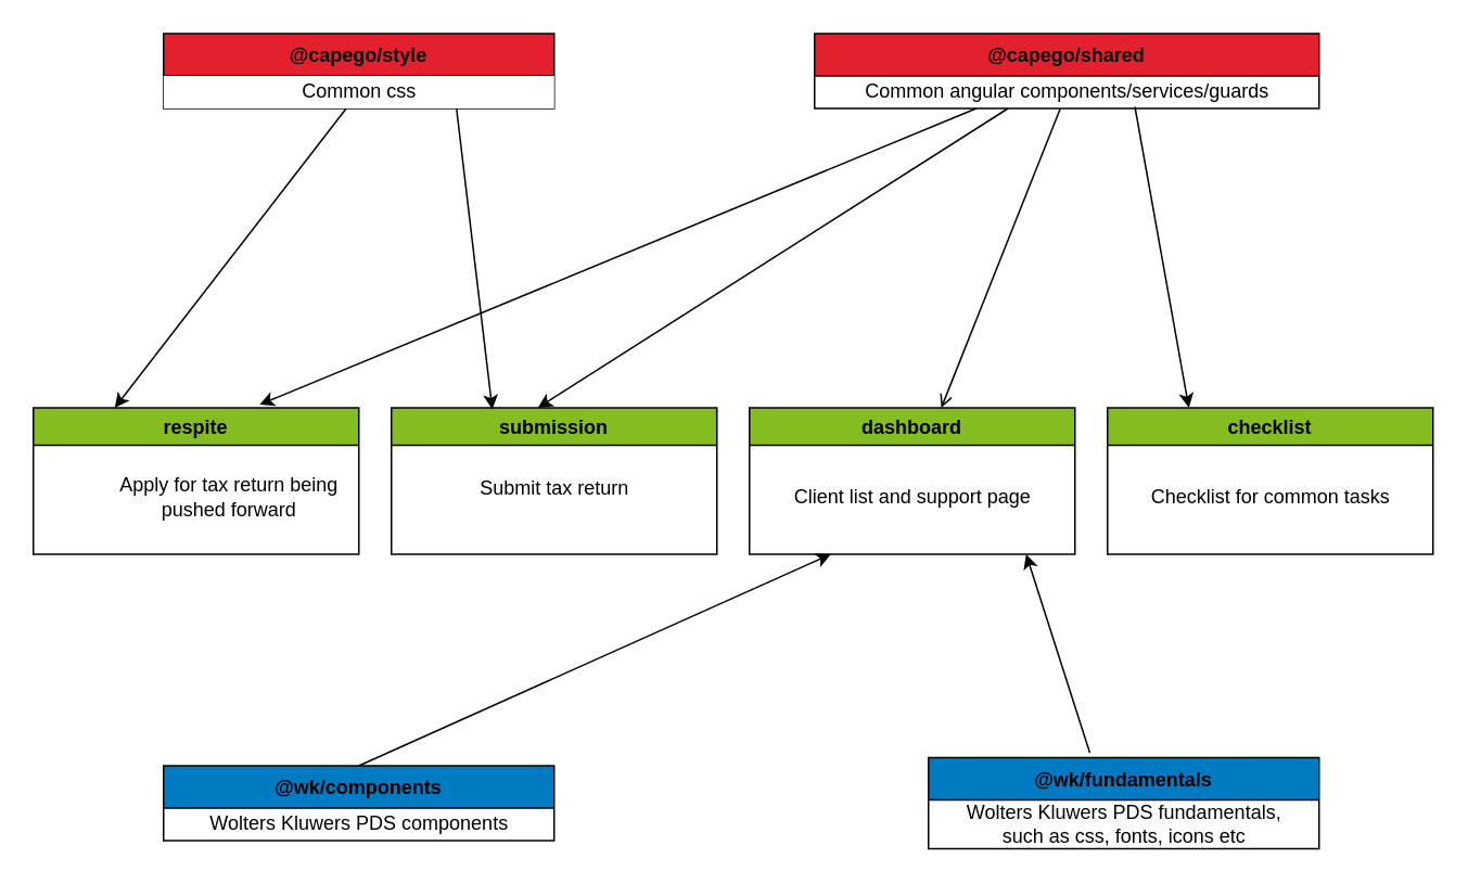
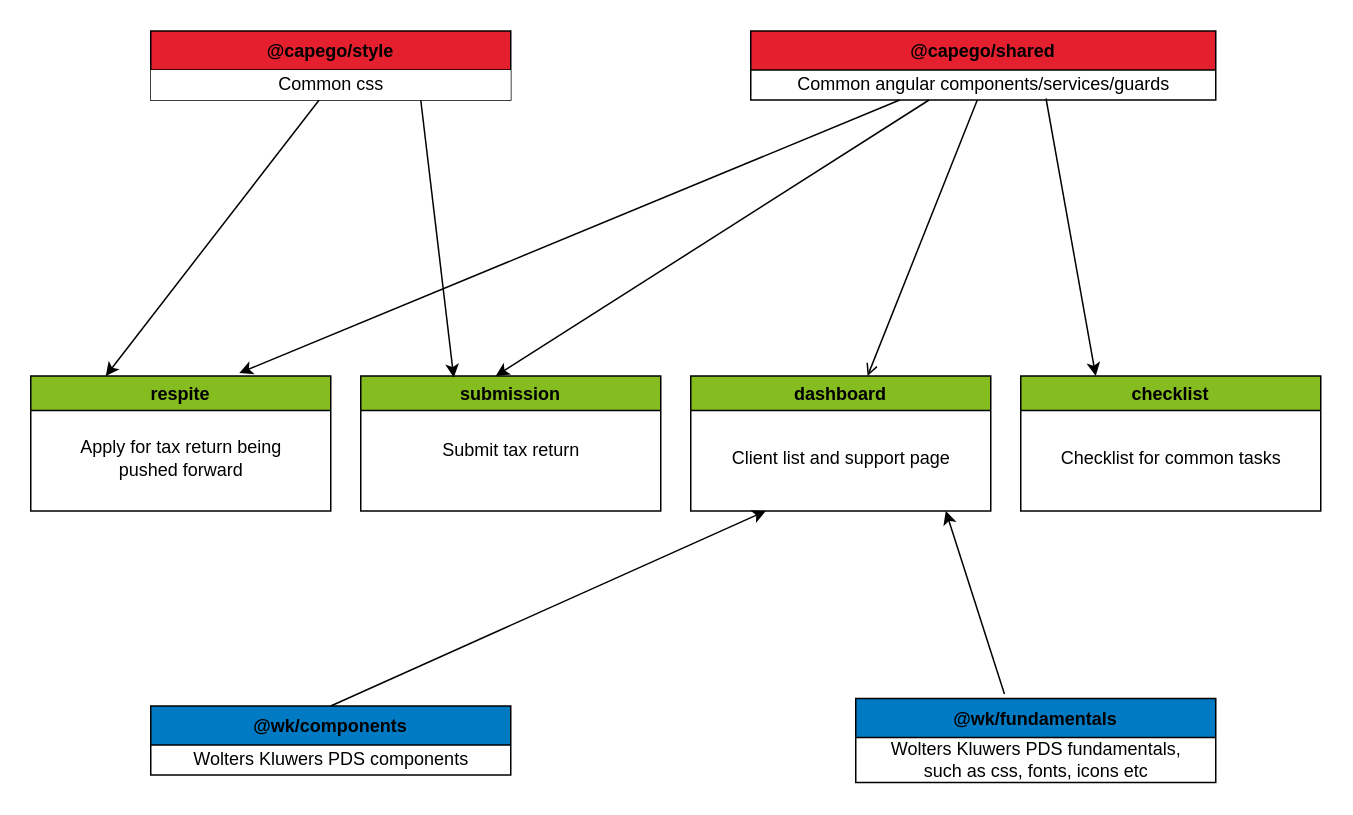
  <mxCell id="0" />
  <mxCell id="1" parent="0" />
  <mxCell id="2" value="respite" style="swimlane;fillColor=#85BC20;" vertex="1" parent="1"><mxGeometry x="20" y="250" width="200" height="90" as="geometry" /></mxCell>
- <mxCell id="3" value="Apply for tax return being &lt;br&gt;pushed forward" style="text;html=1;align=center;verticalAlign=middle;resizable=0;points=[];autosize=1;strokeColor=none;" vertex="1" parent="2"><mxGeometry x="45" y="40" width="150" height="30" as="geometry" /></mxCell>
+ <mxCell id="3" value="Apply for tax return being &lt;br&gt;pushed forward" style="text;html=1;align=center;verticalAlign=middle;resizable=0;points=[];autosize=1;strokeColor=none;" vertex="1" parent="2"><mxGeometry x="25" y="40" width="150" height="30" as="geometry" /></mxCell>
  <mxCell id="4" value="submission" style="swimlane;fillColor=#85BC20;" vertex="1" parent="1"><mxGeometry x="240" y="250" width="200" height="90" as="geometry" /></mxCell>
  <mxCell id="5" value="Submit tax return" style="text;html=1;align=center;verticalAlign=middle;resizable=0;points=[];autosize=1;strokeColor=none;" vertex="1" parent="4"><mxGeometry x="45" y="40" width="110" height="20" as="geometry" /></mxCell>
  <mxCell id="6" value="dashboard" style="swimlane;fillColor=#85BC20;" vertex="1" parent="1"><mxGeometry x="460" y="250" width="200" height="90" as="geometry" /></mxCell>
  <mxCell id="7" value="Client list and support page" style="text;html=1;align=center;verticalAlign=middle;resizable=0;points=[];autosize=1;strokeColor=none;" vertex="1" parent="6"><mxGeometry x="20" y="45" width="160" height="20" as="geometry" /></mxCell>
  <mxCell id="8" value="@capego/shared" style="swimlane;fontStyle=1;childLayout=stackLayout;horizontal=1;startSize=26;horizontalStack=0;resizeParent=1;resizeParentMax=0;resizeLast=0;collapsible=1;marginBottom=0;fillColor=#E5202E;" vertex="1" parent="1"><mxGeometry x="500" y="20" width="310" height="46" as="geometry" /></mxCell>
  <mxCell id="9" value="Common angular components/services/guards&lt;br&gt;" style="text;html=1;align=center;verticalAlign=middle;resizable=0;points=[];autosize=1;strokeColor=none;" vertex="1" parent="8"><mxGeometry y="26" width="310" height="20" as="geometry" /></mxCell>
  <mxCell id="10" value="" style="endArrow=classic;html=1;entryX=0.695;entryY=-0.022;entryDx=0;entryDy=0;entryPerimeter=0;" edge="1" parent="1" source="8" target="2"><mxGeometry width="50" height="50" relative="1" as="geometry"><mxPoint x="340" y="160" as="sourcePoint" /><mxPoint x="200" y="180" as="targetPoint" /></mxGeometry></mxCell>
  <mxCell id="11" value="" style="endArrow=classic;html=1;entryX=0.45;entryY=0;entryDx=0;entryDy=0;entryPerimeter=0;" edge="1" parent="1" source="8" target="4"><mxGeometry width="50" height="50" relative="1" as="geometry"><mxPoint x="400" y="155.765" as="sourcePoint" /><mxPoint x="259" y="258.02" as="targetPoint" /></mxGeometry></mxCell>
  <mxCell id="12" value="" style="endArrow=open;html=1;" edge="1" parent="1" source="9" target="6"><mxGeometry width="50" height="50" relative="1" as="geometry"><mxPoint x="470" y="106" as="sourcePoint" /><mxPoint x="590" y="209" as="targetPoint" /></mxGeometry></mxCell>
  <mxCell id="13" value="" style="endArrow=classic;html=1;entryX=0.25;entryY=0;entryDx=0;entryDy=0;" edge="1" parent="1" source="16" target="2"><mxGeometry width="50" height="50" relative="1" as="geometry"><mxPoint x="188.75" y="470" as="sourcePoint" /><mxPoint x="70" y="349" as="targetPoint" /></mxGeometry></mxCell>
  <mxCell id="14" value="" style="endArrow=classic;html=1;exitX=0.75;exitY=1;exitDx=0;exitDy=0;entryX=0.31;entryY=0.011;entryDx=0;entryDy=0;entryPerimeter=0;" edge="1" parent="1" source="15" target="4"><mxGeometry width="50" height="50" relative="1" as="geometry"><mxPoint x="260" y="470" as="sourcePoint" /><mxPoint x="260" y="350" as="targetPoint" /></mxGeometry></mxCell>
  <mxCell id="15" value="@capego/style" style="swimlane;fontStyle=1;childLayout=stackLayout;horizontal=1;startSize=26;horizontalStack=0;resizeParent=1;resizeParentMax=0;resizeLast=0;collapsible=1;marginBottom=0;fillColor=#E5202E;" vertex="1" parent="1"><mxGeometry x="100" y="20" width="240" height="46" as="geometry" /></mxCell>
  <mxCell id="16" value="Common css" style="text;html=1;align=center;verticalAlign=middle;resizable=0;points=[];autosize=1;strokeColor=none;fillColor=#FFFFFF;" vertex="1" parent="15"><mxGeometry y="26" width="240" height="20" as="geometry" /></mxCell>
  <mxCell id="17" value="checklist" style="swimlane;fillColor=#85BC20;" vertex="1" parent="1"><mxGeometry x="680" y="250" width="200" height="90" as="geometry" /></mxCell>
  <mxCell id="18" value="Checklist for common tasks" style="text;html=1;align=center;verticalAlign=middle;resizable=0;points=[];autosize=1;strokeColor=none;" vertex="1" parent="17"><mxGeometry x="20" y="45" width="160" height="20" as="geometry" /></mxCell>
  <mxCell id="19" value="" style="endArrow=classic;html=1;entryX=0.25;entryY=0;entryDx=0;entryDy=0;exitX=0.635;exitY=0.95;exitDx=0;exitDy=0;exitPerimeter=0;" edge="1" parent="1" source="9" target="17"><mxGeometry width="50" height="50" relative="1" as="geometry"><mxPoint x="500.002" y="66" as="sourcePoint" /><mxPoint x="588.537" y="250" as="targetPoint" /></mxGeometry></mxCell>
  <mxCell id="20" value="@wk/components" style="swimlane;fontStyle=1;childLayout=stackLayout;horizontal=1;startSize=26;horizontalStack=0;resizeParent=1;resizeParentMax=0;resizeLast=0;collapsible=1;marginBottom=0;fillColor=#007AC3;" vertex="1" parent="1"><mxGeometry x="100" y="470" width="240" height="46" as="geometry" /></mxCell>
  <mxCell id="21" value="Wolters Kluwers PDS components" style="text;html=1;align=center;verticalAlign=middle;resizable=0;points=[];autosize=1;strokeColor=none;" vertex="1" parent="20"><mxGeometry y="26" width="240" height="20" as="geometry" /></mxCell>
  <mxCell id="22" value="" style="endArrow=classic;html=1;exitX=0.5;exitY=0;exitDx=0;exitDy=0;entryX=0.25;entryY=1;entryDx=0;entryDy=0;" edge="1" parent="1" source="20" target="6"><mxGeometry width="50" height="50" relative="1" as="geometry"><mxPoint x="540" y="470" as="sourcePoint" /><mxPoint x="620" y="340" as="targetPoint" /></mxGeometry></mxCell>
  <mxCell id="23" value="@wk/fundamentals" style="swimlane;fontStyle=1;childLayout=stackLayout;horizontal=1;startSize=26;horizontalStack=0;resizeParent=1;resizeParentMax=0;resizeLast=0;collapsible=1;marginBottom=0;fillColor=#007AC3;" vertex="1" parent="1"><mxGeometry x="570" y="465" width="240" height="56" as="geometry" /></mxCell>
  <mxCell id="24" value="Wolters Kluwers PDS fundamentals,&lt;br&gt;such as css, fonts, icons etc" style="text;html=1;align=center;verticalAlign=middle;resizable=0;points=[];autosize=1;strokeColor=none;" vertex="1" parent="23"><mxGeometry y="26" width="240" height="30" as="geometry" /></mxCell>
  <mxCell id="25" value="" style="endArrow=classic;html=1;exitX=0.413;exitY=-0.054;exitDx=0;exitDy=0;entryX=0.25;entryY=1;entryDx=0;entryDy=0;exitPerimeter=0;" edge="1" parent="1" source="23"><mxGeometry width="50" height="50" relative="1" as="geometry"><mxPoint x="550" y="460" as="sourcePoint" /><mxPoint x="630" y="340" as="targetPoint" /></mxGeometry></mxCell>
